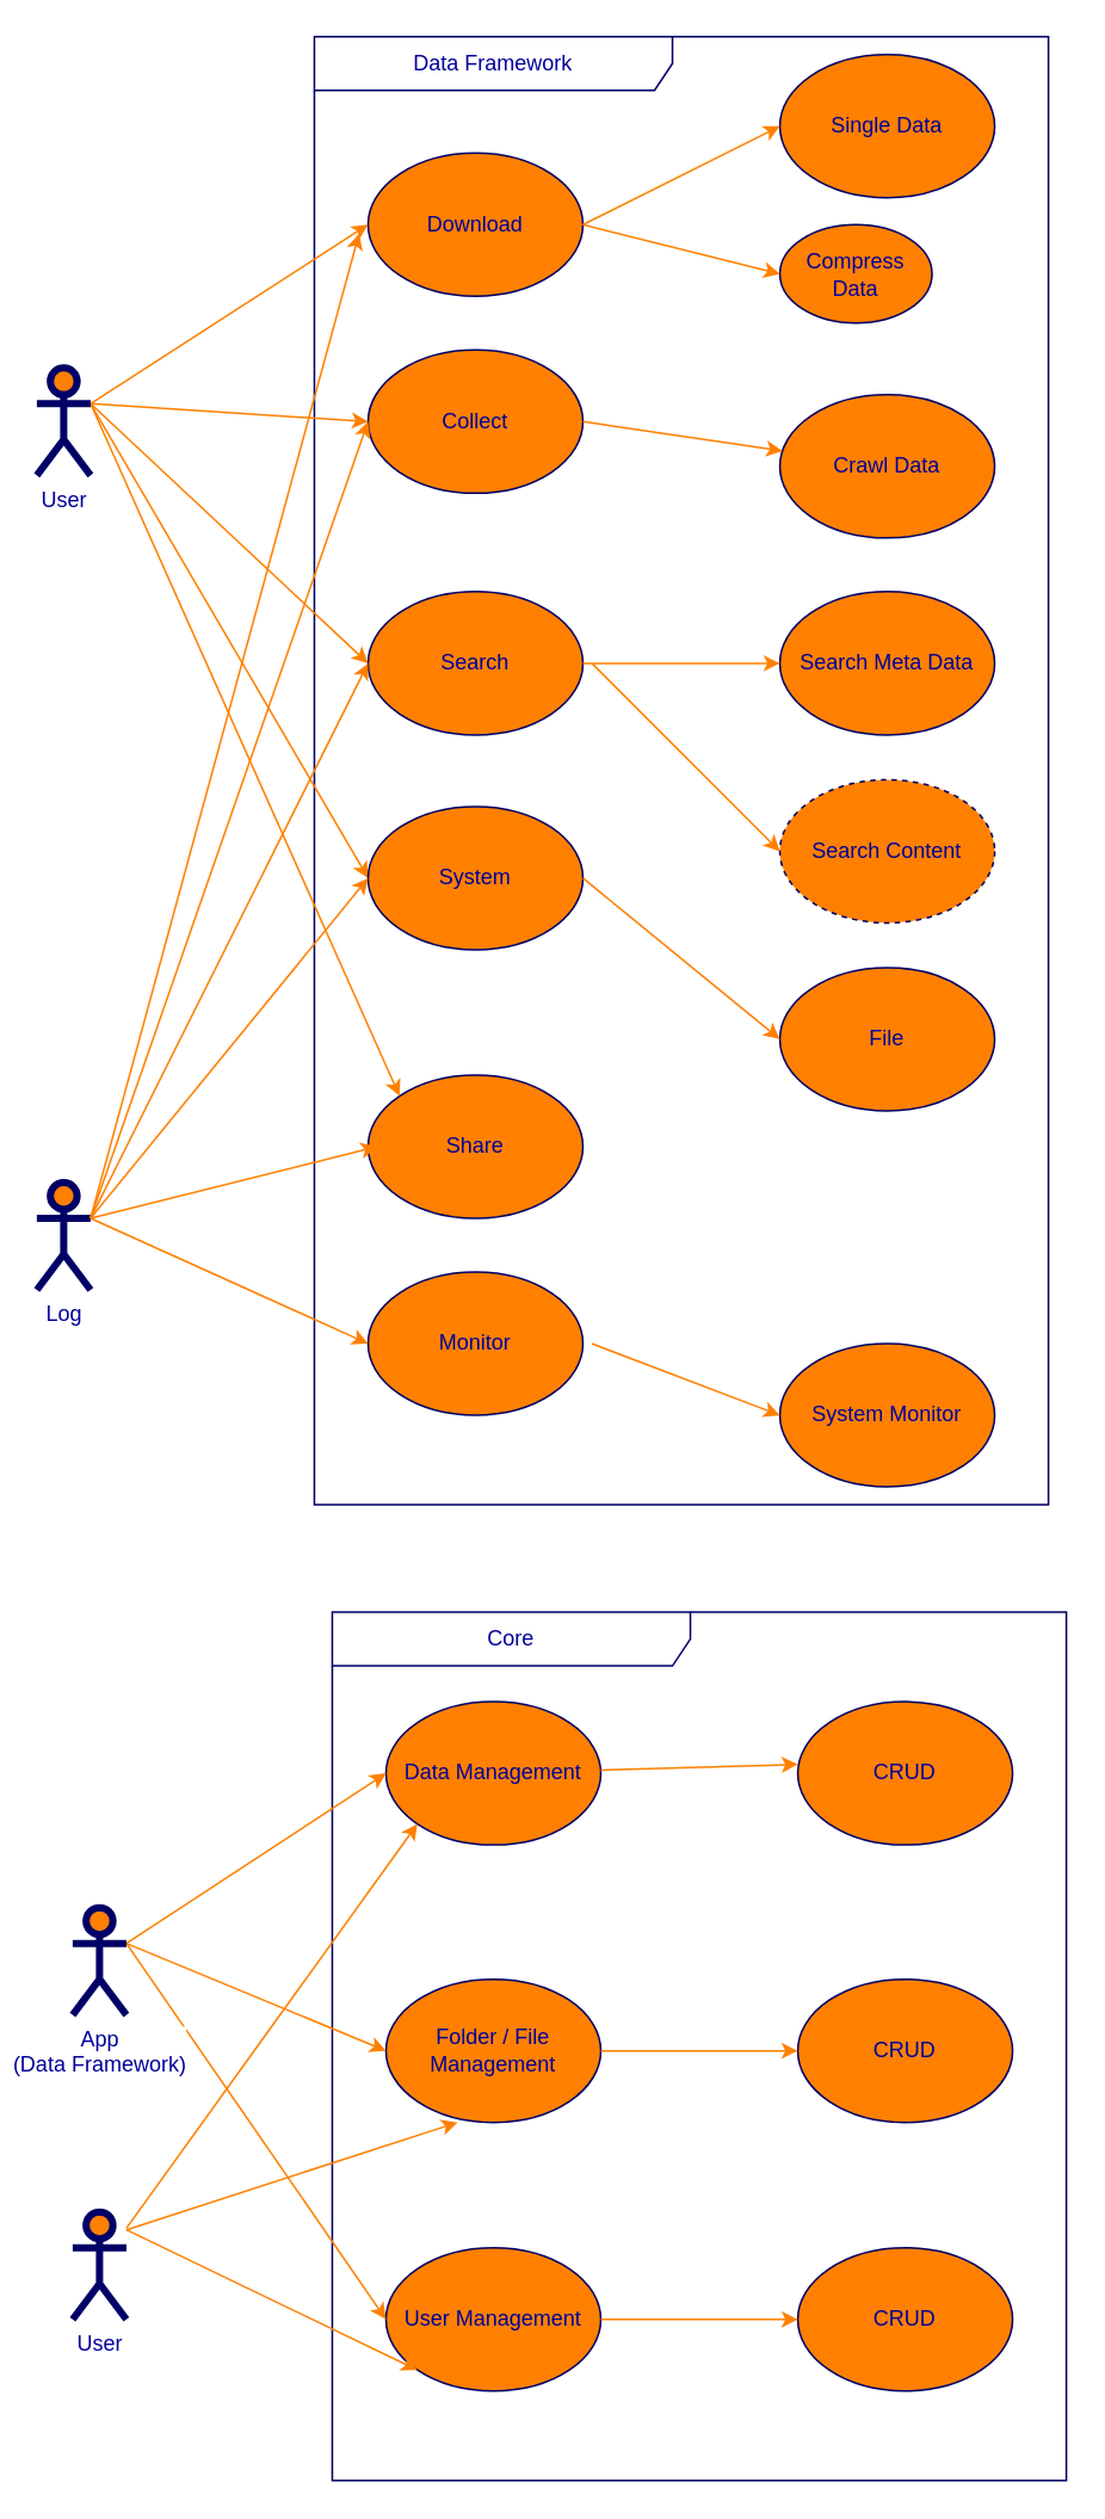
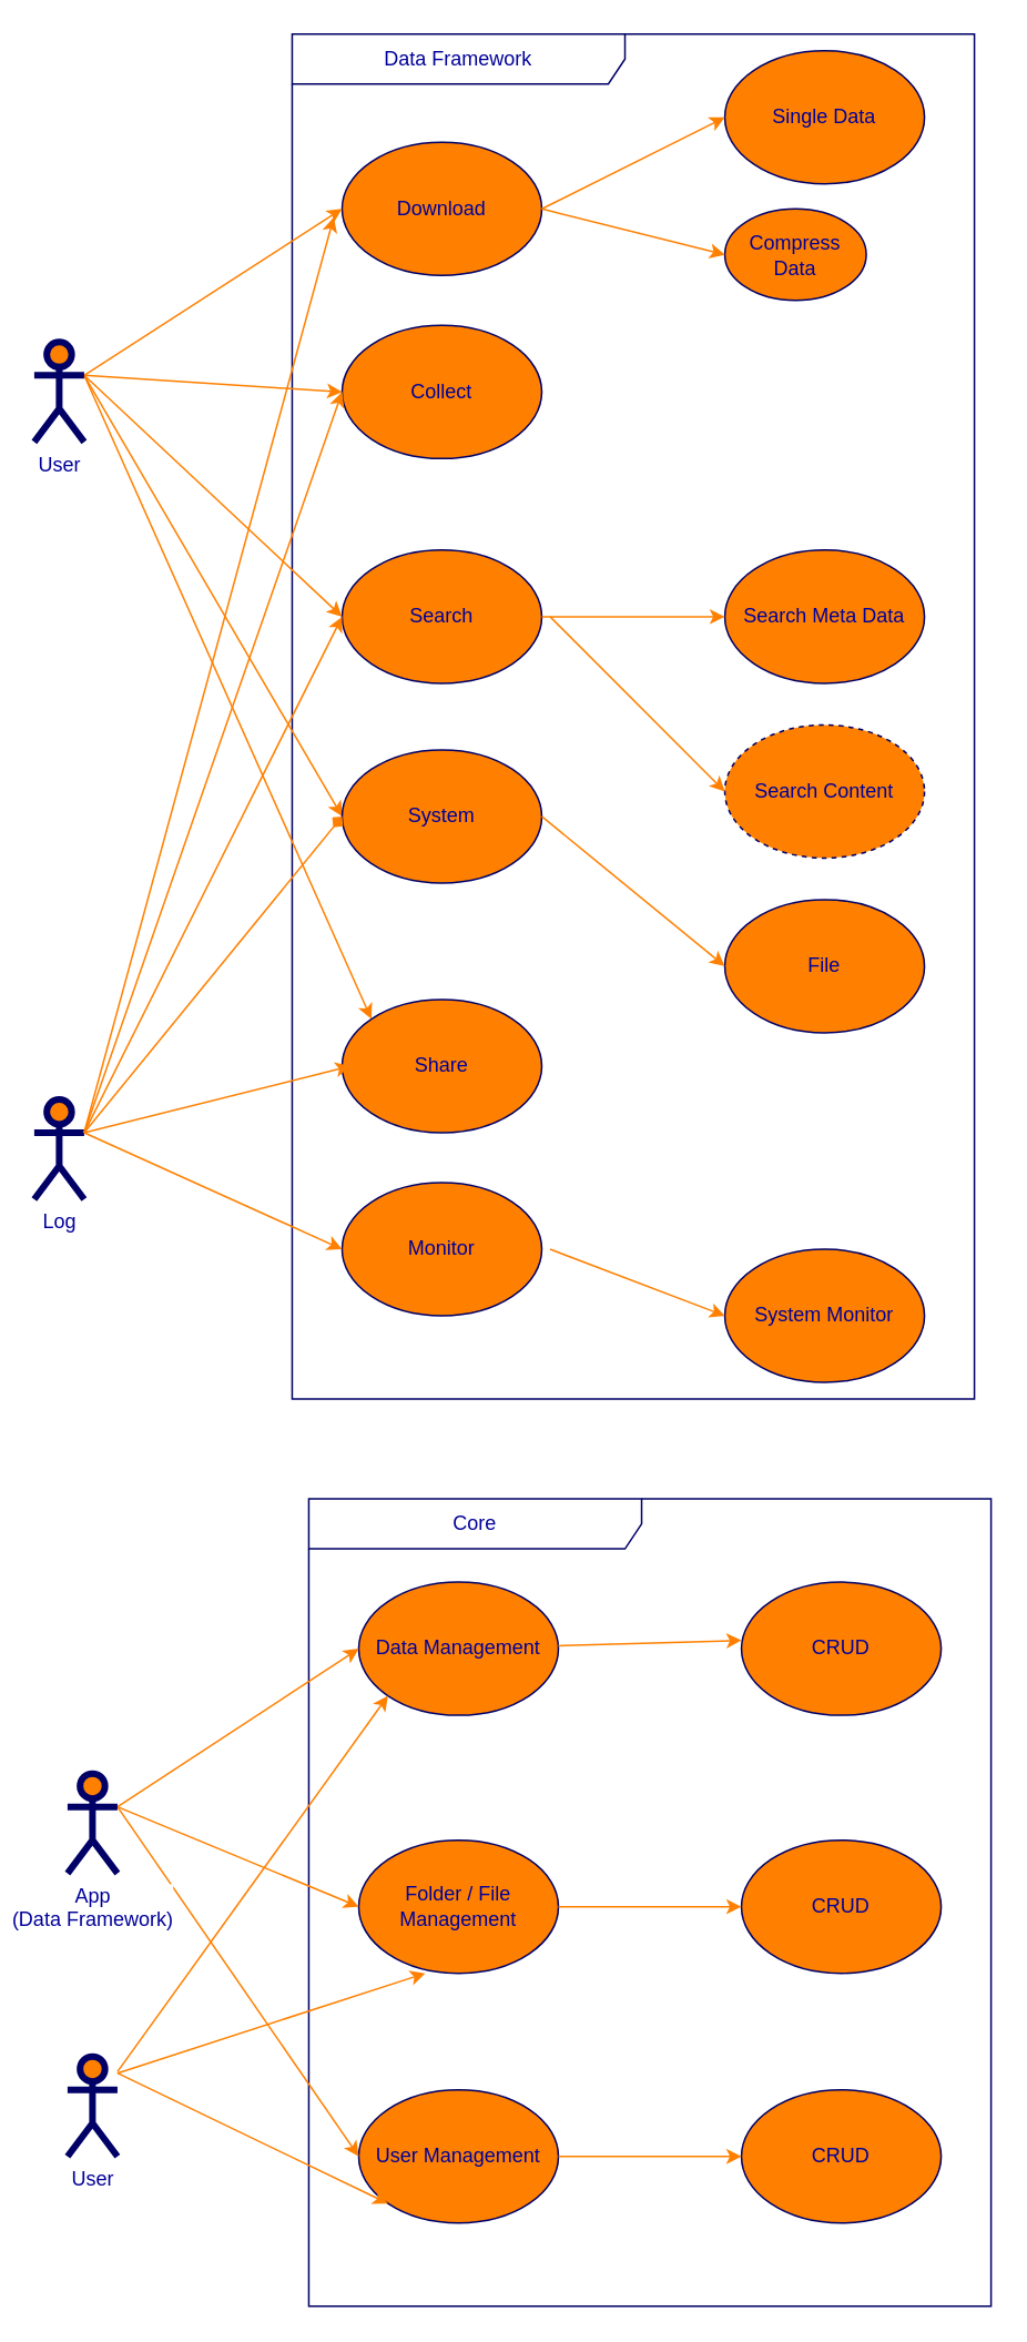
  <mxCell id="0" />
  <mxCell id="1" parent="0" />
  <mxCell id="2" value="Data Framework" style="shape=umlFrame;whiteSpace=wrap;html=1;strokeWidth=1;fillColor=none;width=200;height=30;fontColor=#000099;strokeColor=#000066;" parent="1" vertex="1"><mxGeometry x="175" y="20" width="410" height="820" as="geometry" /></mxCell>
  <mxCell id="3" value="Download" style="ellipse;whiteSpace=wrap;html=1;fillColor=#FF8000;strokeColor=#000066;fontColor=#000099;" parent="1" vertex="1"><mxGeometry x="205" y="85" width="120" height="80" as="geometry" /></mxCell>
  <mxCell id="4" value="Collect" style="ellipse;whiteSpace=wrap;html=1;fillColor=#FF8000;strokeColor=#000066;fontColor=#000099;" parent="1" vertex="1"><mxGeometry x="205" y="195" width="120" height="80" as="geometry" /></mxCell>
  <mxCell id="5" value="Search" style="ellipse;whiteSpace=wrap;html=1;fillColor=#FF8000;strokeColor=#000066;fontColor=#000099;" parent="1" vertex="1"><mxGeometry x="205" y="330" width="120" height="80" as="geometry" /></mxCell>
  <mxCell id="6" value="Compress Data" style="ellipse;whiteSpace=wrap;html=1;fillColor=#FF8000;strokeColor=#000066;fontColor=#000099;" parent="1" vertex="1"><mxGeometry x="435" y="125" width="85" height="55" as="geometry" /></mxCell>
  <mxCell id="7" value="Single Data" style="ellipse;whiteSpace=wrap;html=1;fillColor=#FF8000;strokeColor=#000066;fontColor=#000099;" parent="1" vertex="1"><mxGeometry x="435" y="30" width="120" height="80" as="geometry" /></mxCell>
  <mxCell id="8" value="Share" style="ellipse;whiteSpace=wrap;html=1;fillColor=#FF8000;strokeColor=#000066;fontColor=#000099;" parent="1" vertex="1"><mxGeometry x="205" y="600" width="120" height="80" as="geometry" /></mxCell>
- <mxCell id="9" value="Crawl Data" style="ellipse;whiteSpace=wrap;html=1;fillColor=#FF8000;strokeColor=#000066;fontColor=#000099;" parent="1" vertex="1"><mxGeometry x="435" y="220" width="120" height="80" as="geometry" /></mxCell>
  <mxCell id="10" value="Search Content" style="ellipse;whiteSpace=wrap;html=1;fillColor=#FF8000;strokeColor=#000066;fontColor=#000099;dashed=1;" parent="1" vertex="1"><mxGeometry x="435" y="435" width="120" height="80" as="geometry" /></mxCell>
  <mxCell id="11" style="html=1;exitX=1;exitY=0.333;exitPerimeter=0;entryX=0;entryY=0.5;jettySize=auto;orthogonalLoop=1;fillColor=#f8cecc;strokeColor=#FF8000;curved=1;fontColor=#000099;" parent="1" source="16" target="3" edge="1"><mxGeometry relative="1" as="geometry" /></mxCell>
  <mxCell id="12" style="html=1;exitX=1;exitY=0.333;exitPerimeter=0;entryX=0;entryY=0.5;jettySize=auto;orthogonalLoop=1;curved=1;fontColor=#000099;strokeColor=#FF8000;" parent="1" source="16" target="4" edge="1"><mxGeometry relative="1" as="geometry" /></mxCell>
  <mxCell id="13" style="rounded=0;html=1;exitX=1;exitY=0.333;exitPerimeter=0;entryX=0;entryY=0.5;jettySize=auto;orthogonalLoop=1;fontColor=#000099;strokeColor=#FF8000;" parent="1" source="16" target="18" edge="1"><mxGeometry relative="1" as="geometry" /></mxCell>
  <mxCell id="14" style="edgeStyle=none;curved=1;html=1;exitX=1;exitY=0.333;exitPerimeter=0;entryX=0;entryY=0.5;jettySize=auto;orthogonalLoop=1;strokeColor=#FF8000;fontColor=#000099;" parent="1" source="16" target="5" edge="1"><mxGeometry relative="1" as="geometry" /></mxCell>
  <mxCell id="15" style="edgeStyle=none;curved=1;html=1;exitX=1;exitY=0.333;exitPerimeter=0;jettySize=auto;orthogonalLoop=1;strokeColor=#FF8000;entryX=0;entryY=0;fontColor=#000099;entryDx=0;entryDy=0;" parent="1" source="16" target="8" edge="1"><mxGeometry relative="1" as="geometry"><mxPoint x="205" y="530" as="targetPoint" /></mxGeometry></mxCell>
  <mxCell id="16" value="User" style="shape=umlActor;verticalLabelPosition=bottom;labelBackgroundColor=#ffffff;verticalAlign=top;html=1;strokeWidth=4;fillColor=#FF8000;strokeColor=#000066;fontColor=#000099;" parent="1" vertex="1"><mxGeometry x="20" y="205" width="30" height="60" as="geometry" /></mxCell>
  <mxCell id="17" value="Log" style="shape=umlActor;verticalLabelPosition=bottom;labelBackgroundColor=#ffffff;verticalAlign=top;html=1;strokeWidth=4;fillColor=#FF8000;strokeColor=#000066;fontColor=#000099;" parent="1" vertex="1"><mxGeometry x="20" y="660" width="30" height="60" as="geometry" /></mxCell>
  <mxCell id="18" value="System" style="ellipse;whiteSpace=wrap;html=1;fillColor=#FF8000;strokeColor=#000066;fontColor=#000099;" parent="1" vertex="1"><mxGeometry x="205" y="450" width="120" height="80" as="geometry" /></mxCell>
  <mxCell id="19" value="Core" style="shape=umlFrame;whiteSpace=wrap;html=1;strokeWidth=1;fillColor=none;width=200;height=30;fontColor=#000099;strokeColor=#000066;" vertex="1" parent="1"><mxGeometry x="185" y="900" width="410" height="485" as="geometry" /></mxCell>
  <mxCell id="20" value="Data Management" style="ellipse;whiteSpace=wrap;html=1;fillColor=#FF8000;strokeColor=#000066;fontColor=#000099;" vertex="1" parent="1"><mxGeometry x="215" y="950" width="120" height="80" as="geometry" /></mxCell>
  <mxCell id="21" value="Folder / File Management" style="ellipse;whiteSpace=wrap;html=1;fillColor=#FF8000;strokeColor=#000066;fontColor=#000099;" vertex="1" parent="1"><mxGeometry x="215" y="1105" width="120" height="80" as="geometry" /></mxCell>
  <mxCell id="22" value="User Management" style="ellipse;whiteSpace=wrap;html=1;fillColor=#FF8000;strokeColor=#000066;fontColor=#000099;" vertex="1" parent="1"><mxGeometry x="215" y="1255" width="120" height="80" as="geometry" /></mxCell>
  <mxCell id="23" value="CRUD" style="ellipse;whiteSpace=wrap;html=1;fillColor=#FF8000;strokeColor=#000066;fontColor=#000099;" vertex="1" parent="1"><mxGeometry x="445" y="1105" width="120" height="80" as="geometry" /></mxCell>
  <mxCell id="24" value="CRUD" style="ellipse;whiteSpace=wrap;html=1;fillColor=#FF8000;strokeColor=#000066;fontColor=#000099;" vertex="1" parent="1"><mxGeometry x="445" y="950" width="120" height="80" as="geometry" /></mxCell>
  <mxCell id="25" value="CRUD" style="ellipse;whiteSpace=wrap;html=1;fillColor=#FF8000;strokeColor=#000066;fontColor=#000099;" vertex="1" parent="1"><mxGeometry x="445" y="1255" width="120" height="80" as="geometry" /></mxCell>
  <mxCell id="26" style="html=1;exitX=1;exitY=0.333;exitPerimeter=0;entryX=0;entryY=0.5;jettySize=auto;orthogonalLoop=1;fillColor=#f8cecc;strokeColor=#FF8000;curved=1;fontColor=#000099;" edge="1" parent="1" source="29" target="20"><mxGeometry relative="1" as="geometry" /></mxCell>
  <mxCell id="27" style="html=1;exitX=1;exitY=0.333;exitPerimeter=0;entryX=0;entryY=0.5;jettySize=auto;orthogonalLoop=1;curved=1;fontColor=#000099;strokeColor=#FF8000;" edge="1" parent="1" source="29" target="21"><mxGeometry relative="1" as="geometry" /></mxCell>
  <mxCell id="28" style="edgeStyle=none;curved=1;html=1;exitX=1;exitY=0.333;exitPerimeter=0;entryX=0;entryY=0.5;jettySize=auto;orthogonalLoop=1;strokeColor=#FF8000;fontColor=#000099;" edge="1" parent="1" source="29" target="22"><mxGeometry relative="1" as="geometry" /></mxCell>
  <mxCell id="29" value="App&lt;br&gt;(Data Framework)" style="shape=umlActor;verticalLabelPosition=bottom;labelBackgroundColor=#ffffff;verticalAlign=top;html=1;strokeWidth=4;fillColor=#FF8000;strokeColor=#000066;fontColor=#000099;" vertex="1" parent="1"><mxGeometry x="40" y="1065" width="30" height="60" as="geometry" /></mxCell>
  <mxCell id="30" value="User" style="shape=umlActor;verticalLabelPosition=bottom;labelBackgroundColor=#ffffff;verticalAlign=top;html=1;strokeWidth=4;fillColor=#FF8000;strokeColor=#000066;fontColor=#000099;" vertex="1" parent="1"><mxGeometry x="40" y="1235" width="30" height="60" as="geometry" /></mxCell>
  <mxCell id="31" style="html=1;entryX=0;entryY=0.5;jettySize=auto;orthogonalLoop=1;fillColor=#f8cecc;strokeColor=#FF8000;curved=1;fontColor=#000099;" edge="1" parent="1" source="20"><mxGeometry relative="1" as="geometry"><mxPoint x="300" y="1080" as="sourcePoint" /><mxPoint x="445" y="985" as="targetPoint" /></mxGeometry></mxCell>
  <mxCell id="32" style="html=1;exitX=1;exitY=0.5;jettySize=auto;orthogonalLoop=1;curved=1;fontColor=#000099;strokeColor=#FF8000;exitDx=0;exitDy=0;" edge="1" parent="1" source="21" target="23"><mxGeometry relative="1" as="geometry"><mxPoint x="80" y="1095" as="sourcePoint" /><mxPoint x="225" y="1155" as="targetPoint" /></mxGeometry></mxCell>
  <mxCell id="33" style="html=1;exitX=1;exitY=0.5;entryX=0;entryY=0.5;jettySize=auto;orthogonalLoop=1;curved=1;fontColor=#000099;strokeColor=#FF8000;entryDx=0;entryDy=0;exitDx=0;exitDy=0;" edge="1" parent="1" source="22" target="25"><mxGeometry relative="1" as="geometry"><mxPoint x="90" y="1105" as="sourcePoint" /><mxPoint x="235" y="1165" as="targetPoint" /></mxGeometry></mxCell>
  <mxCell id="34" style="html=1;entryX=0;entryY=1;jettySize=auto;orthogonalLoop=1;curved=1;fontColor=#000099;strokeColor=#FF8000;entryDx=0;entryDy=0;" edge="1" parent="1" source="30" target="20"><mxGeometry relative="1" as="geometry"><mxPoint x="100" y="1115" as="sourcePoint" /><mxPoint x="245" y="1175" as="targetPoint" /></mxGeometry></mxCell>
  <mxCell id="35" style="html=1;entryX=0;entryY=0.5;jettySize=auto;orthogonalLoop=1;curved=1;fontColor=#000099;strokeColor=#FF8000;" edge="1" parent="1"><mxGeometry relative="1" as="geometry"><mxPoint x="70" y="1245" as="sourcePoint" /><mxPoint x="255" y="1185" as="targetPoint" /></mxGeometry></mxCell>
  <mxCell id="36" style="html=1;entryX=0;entryY=1;jettySize=auto;orthogonalLoop=1;curved=1;fontColor=#000099;strokeColor=#FF8000;entryDx=0;entryDy=0;" edge="1" parent="1" target="22"><mxGeometry relative="1" as="geometry"><mxPoint x="70" y="1245" as="sourcePoint" /><mxPoint x="265" y="1195" as="targetPoint" /></mxGeometry></mxCell>
  <mxCell id="37" value="Monitor" style="ellipse;whiteSpace=wrap;html=1;fillColor=#FF8000;strokeColor=#000066;fontColor=#000099;" vertex="1" parent="1"><mxGeometry x="205" y="710" width="120" height="80" as="geometry" /></mxCell>
  <mxCell id="38" value="Search Meta Data" style="ellipse;whiteSpace=wrap;html=1;fillColor=#FF8000;strokeColor=#000066;fontColor=#000099;" vertex="1" parent="1"><mxGeometry x="435" y="330" width="120" height="80" as="geometry" /></mxCell>
  <mxCell id="39" value="File" style="ellipse;whiteSpace=wrap;html=1;fillColor=#FF8000;strokeColor=#000066;fontColor=#000099;" vertex="1" parent="1"><mxGeometry x="435" y="540" width="120" height="80" as="geometry" /></mxCell>
  <mxCell id="40" value="System Monitor" style="ellipse;whiteSpace=wrap;html=1;fillColor=#FF8000;strokeColor=#000066;fontColor=#000099;" vertex="1" parent="1"><mxGeometry x="435" y="750" width="120" height="80" as="geometry" /></mxCell>
  <mxCell id="41" style="edgeStyle=none;curved=1;html=1;exitX=1;exitY=0.5;jettySize=auto;orthogonalLoop=1;strokeColor=#FF8000;entryX=0;entryY=0.5;fontColor=#000099;exitDx=0;exitDy=0;entryDx=0;entryDy=0;" edge="1" parent="1" source="3" target="7"><mxGeometry relative="1" as="geometry"><mxPoint x="60" y="235" as="sourcePoint" /><mxPoint x="215" y="495" as="targetPoint" /></mxGeometry></mxCell>
  <mxCell id="42" style="edgeStyle=none;curved=1;html=1;exitX=1;exitY=0.5;jettySize=auto;orthogonalLoop=1;strokeColor=#FF8000;entryX=0;entryY=0.5;fontColor=#000099;exitDx=0;exitDy=0;entryDx=0;entryDy=0;" edge="1" parent="1" source="3" target="6"><mxGeometry relative="1" as="geometry"><mxPoint x="335" y="135" as="sourcePoint" /><mxPoint x="445" y="80" as="targetPoint" /></mxGeometry></mxCell>
- <mxCell id="43" style="edgeStyle=none;curved=1;html=1;exitX=1;exitY=0.5;jettySize=auto;orthogonalLoop=1;strokeColor=#FF8000;fontColor=#000099;exitDx=0;exitDy=0;" edge="1" parent="1" source="4" target="9"><mxGeometry relative="1" as="geometry"><mxPoint x="345" y="145" as="sourcePoint" /><mxPoint x="455" y="90" as="targetPoint" /></mxGeometry></mxCell>
  <mxCell id="44" style="edgeStyle=none;curved=1;html=1;exitX=1;exitY=0.5;jettySize=auto;orthogonalLoop=1;strokeColor=#FF8000;fontColor=#000099;exitDx=0;exitDy=0;" edge="1" parent="1" source="5" target="38"><mxGeometry relative="1" as="geometry"><mxPoint x="355" y="155" as="sourcePoint" /><mxPoint x="465" y="100" as="targetPoint" /></mxGeometry></mxCell>
  <mxCell id="45" style="edgeStyle=none;curved=1;html=1;jettySize=auto;orthogonalLoop=1;strokeColor=#FF8000;entryX=0;entryY=0.5;fontColor=#000099;entryDx=0;entryDy=0;" edge="1" parent="1" target="10"><mxGeometry relative="1" as="geometry"><mxPoint x="330" y="370" as="sourcePoint" /><mxPoint x="475" y="110" as="targetPoint" /></mxGeometry></mxCell>
  <mxCell id="46" style="edgeStyle=none;curved=1;html=1;exitX=1;exitY=0.5;jettySize=auto;orthogonalLoop=1;strokeColor=#FF8000;entryX=0;entryY=0.5;fontColor=#000099;exitDx=0;exitDy=0;entryDx=0;entryDy=0;" edge="1" parent="1" source="18" target="39"><mxGeometry relative="1" as="geometry"><mxPoint x="375" y="175" as="sourcePoint" /><mxPoint x="485" y="120" as="targetPoint" /></mxGeometry></mxCell>
  <mxCell id="47" style="edgeStyle=none;curved=1;html=1;jettySize=auto;orthogonalLoop=1;strokeColor=#FF8000;entryX=0;entryY=0.5;fontColor=#000099;entryDx=0;entryDy=0;" edge="1" parent="1" target="40"><mxGeometry relative="1" as="geometry"><mxPoint x="330" y="750" as="sourcePoint" /><mxPoint x="505" y="140" as="targetPoint" /></mxGeometry></mxCell>
  <mxCell id="48" style="edgeStyle=none;curved=1;html=1;exitX=1;exitY=0.333;exitPerimeter=0;jettySize=auto;orthogonalLoop=1;strokeColor=#FF8000;entryX=0;entryY=0.5;fontColor=#000099;entryDx=0;entryDy=0;exitDx=0;exitDy=0;" edge="1" parent="1" source="17" target="37"><mxGeometry relative="1" as="geometry"><mxPoint x="60" y="235" as="sourcePoint" /><mxPoint x="232.574" y="621.716" as="targetPoint" /></mxGeometry></mxCell>
  <mxCell id="49" style="edgeStyle=none;curved=1;html=1;exitX=1;exitY=0.333;exitPerimeter=0;jettySize=auto;orthogonalLoop=1;strokeColor=#FF8000;fontColor=#000099;exitDx=0;exitDy=0;" edge="1" parent="1" source="17"><mxGeometry relative="1" as="geometry"><mxPoint x="70" y="245" as="sourcePoint" /><mxPoint x="210" y="640" as="targetPoint" /></mxGeometry></mxCell>
- <mxCell id="50" style="edgeStyle=none;curved=1;html=1;exitX=1;exitY=0.333;exitPerimeter=0;jettySize=auto;orthogonalLoop=1;strokeColor=#FF8000;entryX=0;entryY=0.5;fontColor=#000099;entryDx=0;entryDy=0;exitDx=0;exitDy=0;" edge="1" parent="1" source="17" target="18"><mxGeometry relative="1" as="geometry"><mxPoint x="80" y="255" as="sourcePoint" /><mxPoint x="252.574" y="641.716" as="targetPoint" /></mxGeometry></mxCell>
+ <mxCell id="50" style="edgeStyle=none;curved=1;html=1;exitX=1;exitY=0.333;exitPerimeter=0;jettySize=auto;orthogonalLoop=1;strokeColor=#FF8000;entryX=0;entryY=0.5;fontColor=#000099;entryDx=0;entryDy=0;exitDx=0;exitDy=0;endArrow=diamond;" edge="1" parent="1" source="17" target="18"><mxGeometry relative="1" as="geometry"><mxPoint x="80" y="255" as="sourcePoint" /><mxPoint x="252.574" y="641.716" as="targetPoint" /></mxGeometry></mxCell>
  <mxCell id="51" style="edgeStyle=none;curved=1;html=1;exitX=1;exitY=0.333;exitPerimeter=0;jettySize=auto;orthogonalLoop=1;strokeColor=#FF8000;entryX=0;entryY=0.5;fontColor=#000099;entryDx=0;entryDy=0;exitDx=0;exitDy=0;" edge="1" parent="1" source="17" target="5"><mxGeometry relative="1" as="geometry"><mxPoint x="90" y="265" as="sourcePoint" /><mxPoint x="262.574" y="651.716" as="targetPoint" /></mxGeometry></mxCell>
  <mxCell id="52" style="edgeStyle=none;curved=1;html=1;exitX=1;exitY=0.333;exitPerimeter=0;jettySize=auto;orthogonalLoop=1;strokeColor=#FF8000;entryX=0;entryY=0.5;fontColor=#000099;entryDx=0;entryDy=0;exitDx=0;exitDy=0;" edge="1" parent="1" source="17" target="4"><mxGeometry relative="1" as="geometry"><mxPoint x="100" y="275" as="sourcePoint" /><mxPoint x="272.574" y="661.716" as="targetPoint" /></mxGeometry></mxCell>
  <mxCell id="53" style="edgeStyle=none;curved=1;html=1;exitX=1;exitY=0.333;exitPerimeter=0;jettySize=auto;orthogonalLoop=1;strokeColor=#FF8000;fontColor=#000099;exitDx=0;exitDy=0;" edge="1" parent="1" source="17"><mxGeometry relative="1" as="geometry"><mxPoint x="110" y="285" as="sourcePoint" /><mxPoint x="200" y="130" as="targetPoint" /></mxGeometry></mxCell>
